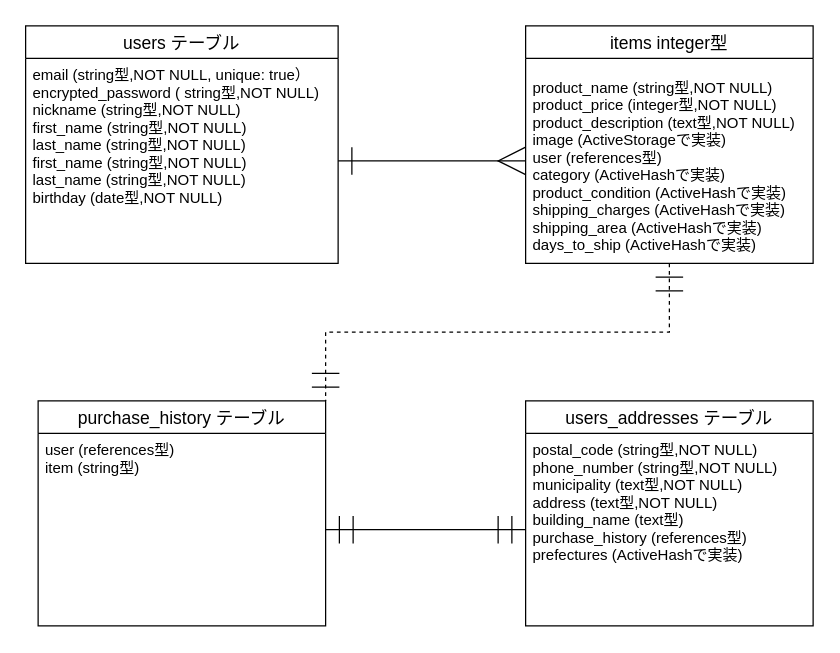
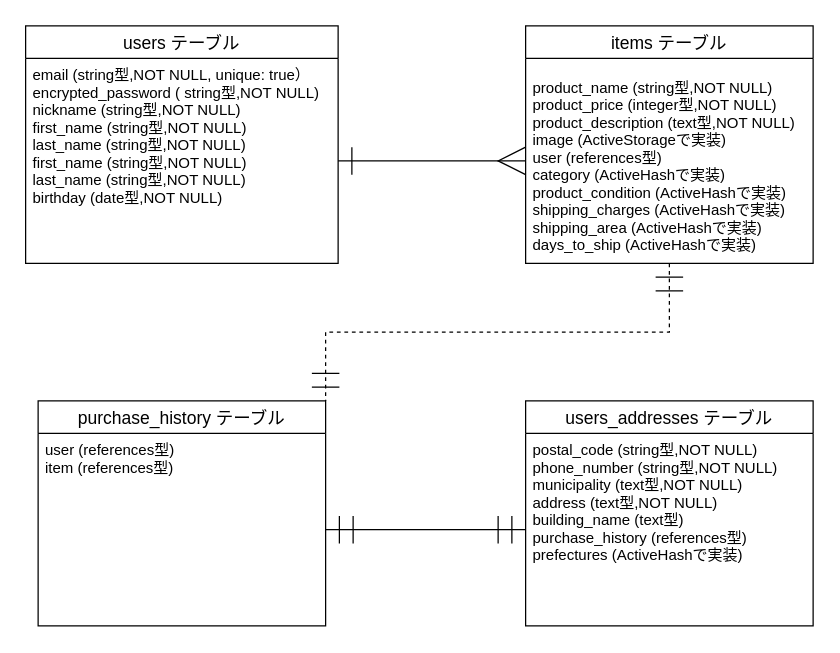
  <mxCell id="0" />
  <mxCell id="1" parent="0" />
  <mxCell id="2" style="edgeStyle=orthogonalEdgeStyle;rounded=0;orthogonalLoop=1;jettySize=auto;html=1;entryX=1;entryY=0;entryDx=0;entryDy=0;startArrow=ERmandOne;startFill=0;startSize=20;endArrow=ERmandOne;endFill=0;endSize=20;strokeWidth=1;exitX=0.5;exitY=1;exitDx=0;exitDy=0;dashed=1;" parent="1" source="11" target="4" edge="1"><mxGeometry relative="1" as="geometry"><mxPoint x="560" y="250" as="sourcePoint" /></mxGeometry></mxCell>
  <mxCell id="3" value="product_name (string型,NOT NULL)&#10;product_price (integer型,NOT NULL)&#10;product_description (text型,NOT NULL)&#10;image (ActiveStorageで実装)&#10;user (references型)&#10;category (ActiveHashで実装)&#10;product_condition (ActiveHashで実装)&#10;shipping_charges (ActiveHashで実装)&#10;shipping_area (ActiveHashで実装)&#10;days_to_ship (ActiveHashで実装)" style="text;strokeColor=none;fillColor=none;spacingLeft=4;spacingRight=4;overflow=hidden;rotatable=0;points=[[0,0.5],[1,0.5]];portConstraint=eastwest;fontSize=12;" parent="1" vertex="1"><mxGeometry x="420" y="56" width="230" height="154" as="geometry" /></mxCell>
  <mxCell id="4" value="purchase_history テーブル" style="swimlane;fontStyle=0;childLayout=stackLayout;horizontal=1;startSize=26;horizontalStack=0;resizeParent=1;resizeParentMax=0;resizeLast=0;collapsible=1;marginBottom=0;align=center;fontSize=14;" parent="1" vertex="1"><mxGeometry x="30" y="320" width="230" height="180" as="geometry"><mxRectangle x="50" y="60" width="50" height="26" as="alternateBounds" /></mxGeometry></mxCell>
- <mxCell id="5" value="user (references型)&#10;item (string型)" style="text;strokeColor=none;fillColor=none;spacingLeft=4;spacingRight=4;overflow=hidden;rotatable=0;points=[[0,0.5],[1,0.5]];portConstraint=eastwest;fontSize=12;" parent="4" vertex="1"><mxGeometry y="26" width="230" height="154" as="geometry" /></mxCell>
+ <mxCell id="5" value="user (references型)&#10;item (references型)" style="text;strokeColor=none;fillColor=none;spacingLeft=4;spacingRight=4;overflow=hidden;rotatable=0;points=[[0,0.5],[1,0.5]];portConstraint=eastwest;fontSize=12;" parent="4" vertex="1"><mxGeometry y="26" width="230" height="154" as="geometry" /></mxCell>
  <mxCell id="6" value="users_addresses テーブル" style="swimlane;fontStyle=0;childLayout=stackLayout;horizontal=1;startSize=26;horizontalStack=0;resizeParent=1;resizeParentMax=0;resizeLast=0;collapsible=1;marginBottom=0;align=center;fontSize=14;" parent="1" vertex="1"><mxGeometry x="420" y="320" width="230" height="180" as="geometry"><mxRectangle x="50" y="60" width="50" height="26" as="alternateBounds" /></mxGeometry></mxCell>
  <mxCell id="7" value="postal_code (string型,NOT NULL)&#10;phone_number (string型,NOT NULL)&#10;municipality (text型,NOT NULL)&#10;address (text型,NOT NULL)&#10;building_name (text型)&#10;purchase_history (references型)&#10;prefectures (ActiveHashで実装)" style="text;strokeColor=none;fillColor=none;spacingLeft=4;spacingRight=4;overflow=hidden;rotatable=0;points=[[0,0.5],[1,0.5]];portConstraint=eastwest;fontSize=12;" parent="6" vertex="1"><mxGeometry y="26" width="230" height="154" as="geometry" /></mxCell>
  <mxCell id="8" style="edgeStyle=orthogonalEdgeStyle;rounded=0;orthogonalLoop=1;jettySize=auto;html=1;exitX=1;exitY=0.5;exitDx=0;exitDy=0;entryX=0;entryY=0.5;entryDx=0;entryDy=0;startArrow=ERmandOne;startFill=0;startSize=20;endArrow=ERmandOne;endFill=0;endSize=20;strokeWidth=1;" parent="1" source="5" target="7" edge="1"><mxGeometry relative="1" as="geometry" /></mxCell>
  <mxCell id="9" value="users テーブル" style="swimlane;fontStyle=0;childLayout=stackLayout;horizontal=1;startSize=26;horizontalStack=0;resizeParent=1;resizeParentMax=0;resizeLast=0;collapsible=1;marginBottom=0;align=center;fontSize=14;" parent="1" vertex="1"><mxGeometry x="20" y="20" width="250" height="190" as="geometry"><mxRectangle x="50" y="60" width="50" height="26" as="alternateBounds" /></mxGeometry></mxCell>
  <mxCell id="10" value="email (string型,NOT NULL, unique: true）&#10;encrypted_password ( string型,NOT NULL)&#10;nickname (string型,NOT NULL)&#10;first_name (string型,NOT NULL)&#10;last_name (string型,NOT NULL)&#10;first_name (string型,NOT NULL)&#10;last_name (string型,NOT NULL)&#10;birthday (date型,NOT NULL)&#10;" style="text;strokeColor=none;fillColor=none;spacingLeft=4;spacingRight=4;overflow=hidden;rotatable=0;points=[[0,0.5],[1,0.5]];portConstraint=eastwest;fontSize=12;" parent="9" vertex="1"><mxGeometry y="26" width="250" height="164" as="geometry" /></mxCell>
- <mxCell id="11" value="items integer型" style="swimlane;fontStyle=0;childLayout=stackLayout;horizontal=1;startSize=26;horizontalStack=0;resizeParent=1;resizeParentMax=0;resizeLast=0;collapsible=1;marginBottom=0;align=center;fontSize=14;" parent="1" vertex="1"><mxGeometry x="420" y="20" width="230" height="190" as="geometry"><mxRectangle x="50" y="60" width="50" height="26" as="alternateBounds" /></mxGeometry></mxCell>
+ <mxCell id="11" value="items テーブル" style="swimlane;fontStyle=0;childLayout=stackLayout;horizontal=1;startSize=26;horizontalStack=0;resizeParent=1;resizeParentMax=0;resizeLast=0;collapsible=1;marginBottom=0;align=center;fontSize=14;" parent="1" vertex="1"><mxGeometry x="420" y="20" width="230" height="190" as="geometry"><mxRectangle x="50" y="60" width="50" height="26" as="alternateBounds" /></mxGeometry></mxCell>
  <mxCell id="12" style="edgeStyle=orthogonalEdgeStyle;rounded=0;orthogonalLoop=1;jettySize=auto;html=1;exitX=1;exitY=0.5;exitDx=0;exitDy=0;startArrow=ERone;startFill=0;endArrow=ERmany;endFill=0;endSize=20;startSize=20;" edge="1" parent="1" source="10"><mxGeometry relative="1" as="geometry"><mxPoint x="420" y="128" as="targetPoint" /></mxGeometry></mxCell>
